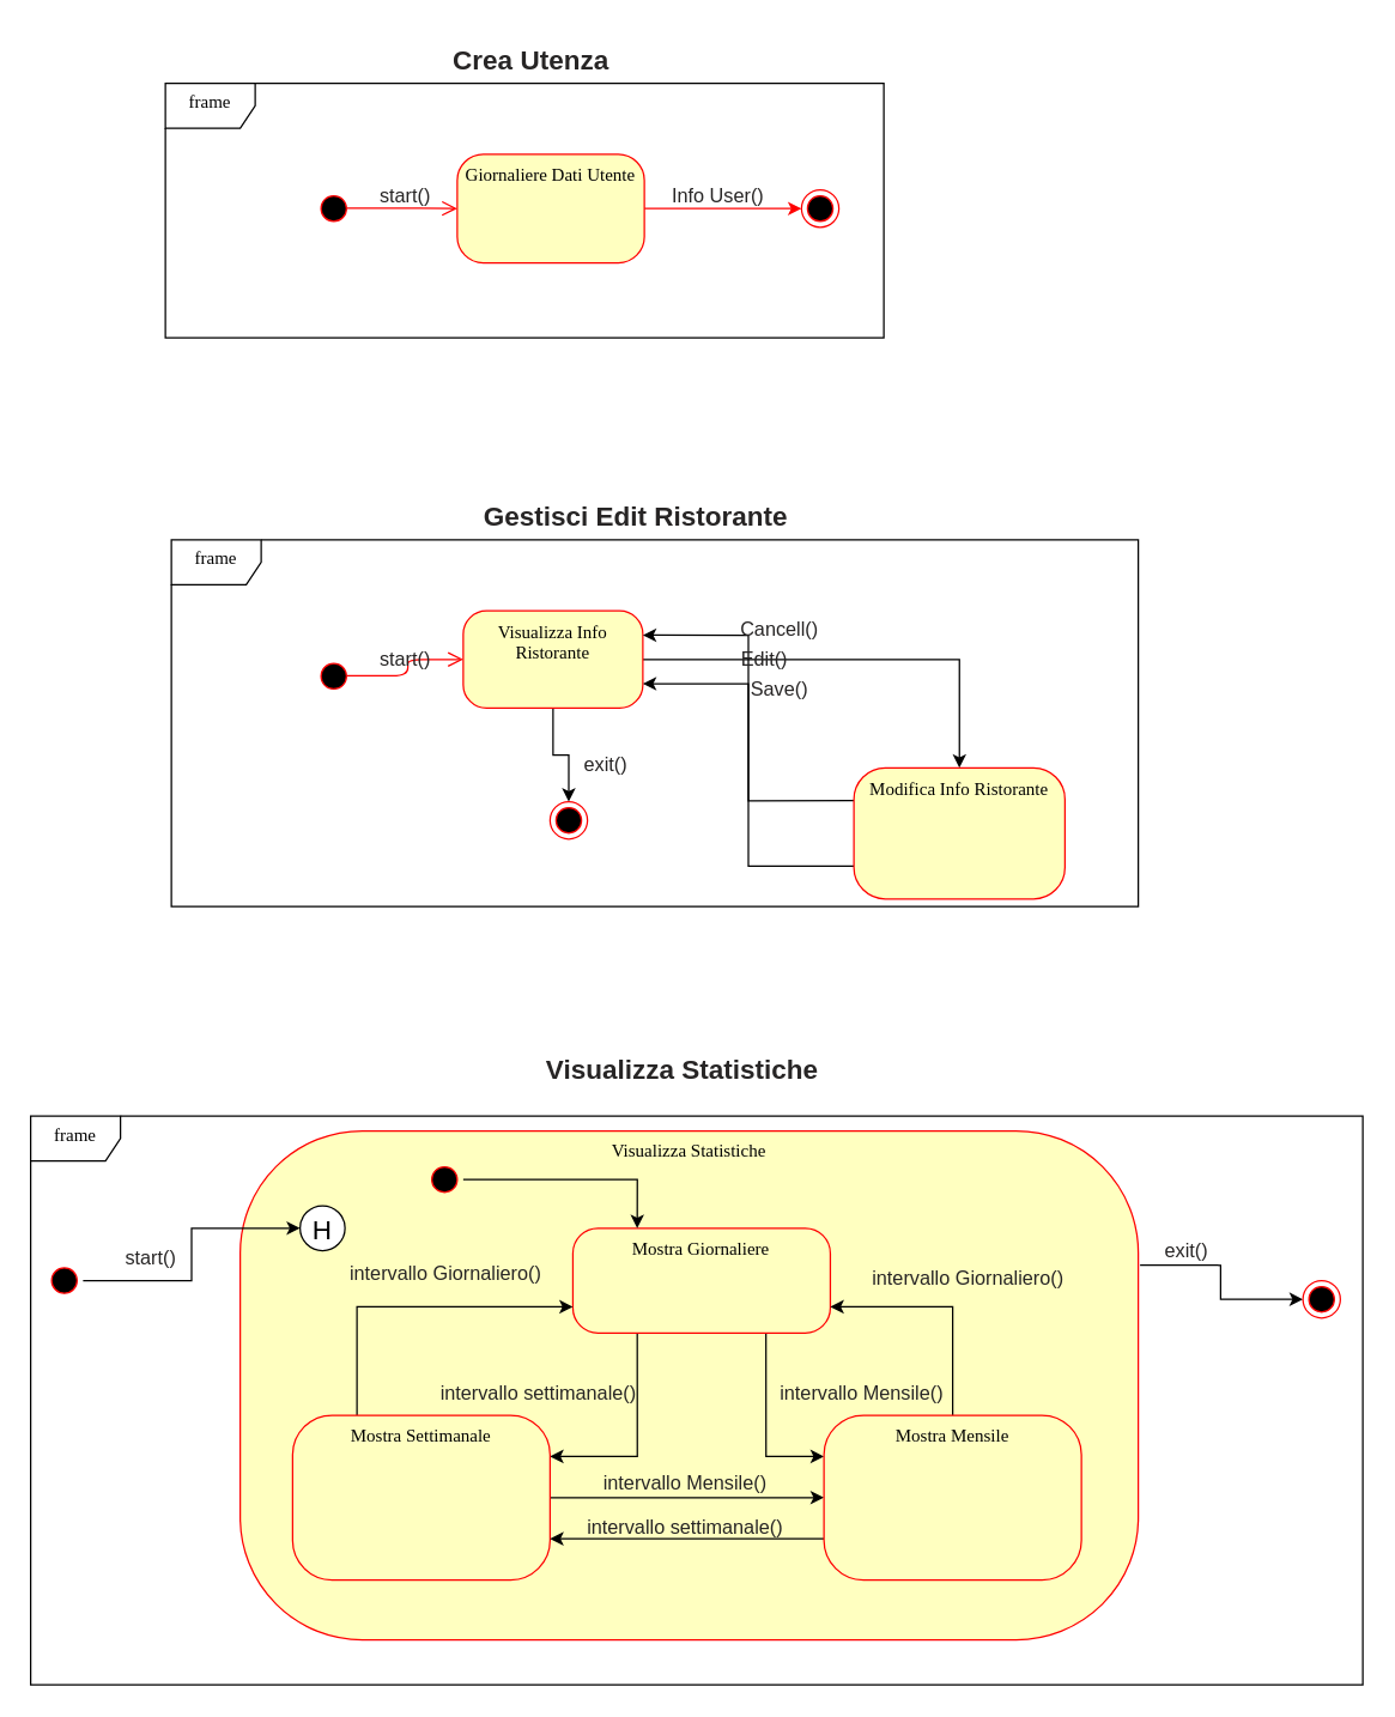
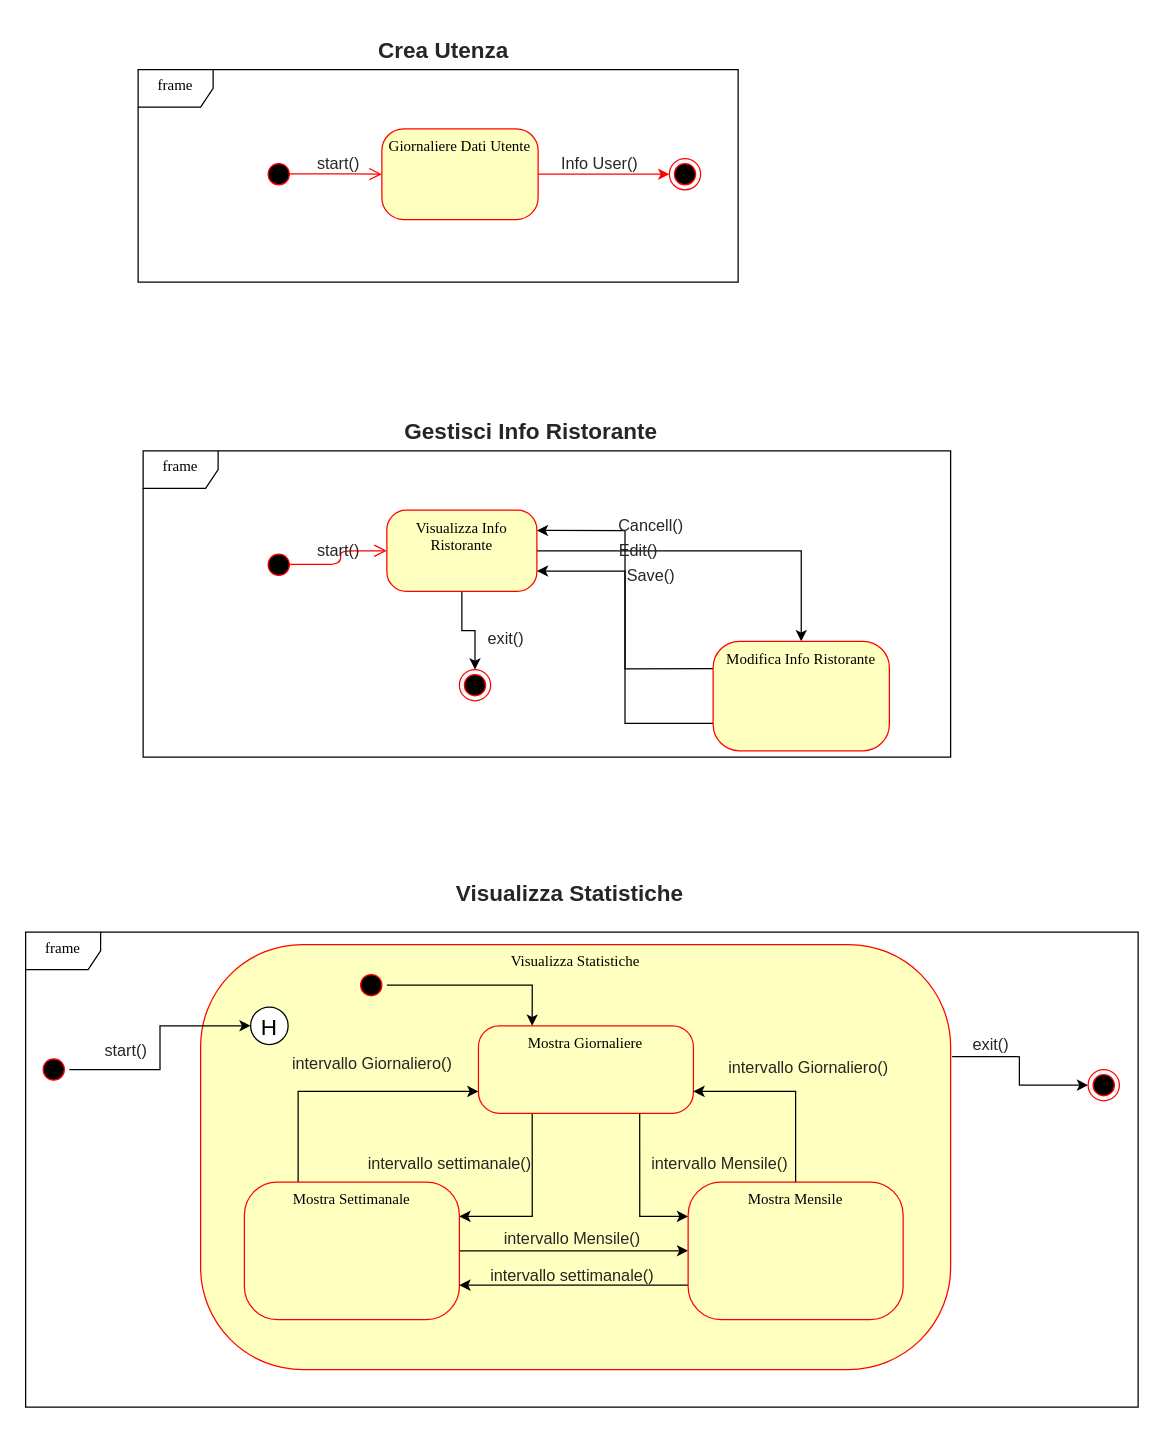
  <mxCell id="0" />
  <mxCell id="1" parent="0" />
  <mxCell id="2" value="frame" style="shape=umlFrame;whiteSpace=wrap;html=1;rounded=1;shadow=0;comic=0;labelBackgroundColor=none;strokeWidth=1;fontFamily=Verdana;fontSize=12;align=center;spacingTop=-5;" parent="1" vertex="1"><mxGeometry x="110" y="55" width="480" height="170" as="geometry" /></mxCell>
  <mxCell id="3" style="edgeStyle=orthogonalEdgeStyle;rounded=0;orthogonalLoop=1;jettySize=auto;html=1;exitX=1;exitY=0.5;exitDx=0;exitDy=0;entryX=0;entryY=0.5;entryDx=0;entryDy=0;fontColor=#FF0000;strokeColor=#FF0000;" parent="1" source="4" target="6" edge="1"><mxGeometry relative="1" as="geometry" /></mxCell>
  <mxCell id="4" value="Giornaliere Dati Utente" style="rounded=1;whiteSpace=wrap;html=1;arcSize=24;fillColor=#ffffc0;strokeColor=#ff0000;shadow=0;comic=0;labelBackgroundColor=none;fontFamily=Verdana;fontSize=12;fontColor=#000000;align=center;verticalAlign=top;" parent="1" vertex="1"><mxGeometry x="305" y="102.5" width="125" height="72.5" as="geometry" /></mxCell>
  <mxCell id="5" value="" style="ellipse;html=1;shape=startState;fillColor=#000000;strokeColor=#ff0000;rounded=1;shadow=0;comic=0;labelBackgroundColor=none;fontFamily=Verdana;fontSize=12;fontColor=#000000;align=center;direction=south;" parent="1" vertex="1"><mxGeometry x="210" y="126.25" width="25" height="25" as="geometry" /></mxCell>
  <mxCell id="6" value="" style="ellipse;html=1;shape=endState;fillColor=#000000;strokeColor=#ff0000;rounded=1;shadow=0;comic=0;labelBackgroundColor=none;fontFamily=Verdana;fontSize=12;fontColor=#000000;align=center;" parent="1" vertex="1"><mxGeometry x="535" y="126.25" width="25" height="25" as="geometry" /></mxCell>
  <mxCell id="7" style="edgeStyle=orthogonalEdgeStyle;html=1;exitX=0.489;exitY=0.147;entryX=0;entryY=0.5;labelBackgroundColor=none;endArrow=open;endSize=8;strokeColor=#ff0000;fontFamily=Verdana;fontSize=12;align=left;exitDx=0;exitDy=0;entryDx=0;entryDy=0;exitPerimeter=0;" parent="1" source="5" target="4" edge="1"><mxGeometry relative="1" as="geometry"><mxPoint x="580" y="-35" as="sourcePoint" /><mxPoint x="740" y="-35" as="targetPoint" /></mxGeometry></mxCell>
  <mxCell id="8" value="&lt;font color=&quot;#272525&quot; style=&quot;font-size: 13px;&quot;&gt;start()&lt;/font&gt;" style="text;html=1;align=center;verticalAlign=middle;resizable=0;points=[];autosize=1;strokeColor=none;fillColor=none;fontColor=#FF0000;fontSize=13;" parent="1" vertex="1"><mxGeometry x="240" y="115" width="60" height="30" as="geometry" /></mxCell>
  <mxCell id="9" value="&lt;font color=&quot;#272525&quot; style=&quot;font-size: 13px;&quot;&gt;Info User()&lt;/font&gt;" style="text;html=1;align=center;verticalAlign=middle;resizable=0;points=[];autosize=1;strokeColor=none;fillColor=none;fontColor=#FF0000;fontSize=13;" parent="1" vertex="1"><mxGeometry x="429" y="115" width="100" height="30" as="geometry" /></mxCell>
  <mxCell id="10" value="&lt;font color=&quot;#272525&quot; style=&quot;font-size: 18px;&quot;&gt;Crea Utenza&lt;/font&gt;" style="text;html=1;align=center;verticalAlign=middle;resizable=0;points=[];autosize=1;strokeColor=none;fillColor=none;fontColor=#FF0000;fontSize=18;fontStyle=1" parent="1" vertex="1"><mxGeometry x="289" y="20" width="130" height="40" as="geometry" /></mxCell>
  <mxCell id="11" value="frame" style="shape=umlFrame;whiteSpace=wrap;html=1;rounded=1;shadow=0;comic=0;labelBackgroundColor=none;strokeWidth=1;fontFamily=Verdana;fontSize=12;align=center;spacingTop=-5;" parent="1" vertex="1"><mxGeometry x="114" y="360" width="646" height="245" as="geometry" /></mxCell>
  <mxCell id="12" style="edgeStyle=orthogonalEdgeStyle;rounded=0;orthogonalLoop=1;jettySize=auto;html=1;exitX=1;exitY=0.5;exitDx=0;exitDy=0;fontSize=18;" parent="1" source="14" target="22" edge="1"><mxGeometry relative="1" as="geometry" /></mxCell>
  <mxCell id="13" style="edgeStyle=orthogonalEdgeStyle;rounded=0;orthogonalLoop=1;jettySize=auto;html=1;exitX=0.5;exitY=1;exitDx=0;exitDy=0;entryX=0.5;entryY=0;entryDx=0;entryDy=0;fontSize=18;" parent="1" source="14" target="16" edge="1"><mxGeometry relative="1" as="geometry" /></mxCell>
  <mxCell id="14" value="Visualizza Info Ristorante" style="rounded=1;whiteSpace=wrap;html=1;arcSize=24;fillColor=#ffffc0;strokeColor=#ff0000;shadow=0;comic=0;labelBackgroundColor=none;fontFamily=Verdana;fontSize=12;fontColor=#000000;align=center;horizontal=1;verticalAlign=top;" parent="1" vertex="1"><mxGeometry x="309" y="407.5" width="120" height="65" as="geometry" /></mxCell>
  <mxCell id="15" value="" style="ellipse;html=1;shape=startState;fillColor=#000000;strokeColor=#ff0000;rounded=1;shadow=0;comic=0;labelBackgroundColor=none;fontFamily=Verdana;fontSize=12;fontColor=#000000;align=center;direction=south;" parent="1" vertex="1"><mxGeometry x="210" y="438.75" width="25" height="25" as="geometry" /></mxCell>
  <mxCell id="16" value="" style="ellipse;html=1;shape=endState;fillColor=#000000;strokeColor=#ff0000;rounded=1;shadow=0;comic=0;labelBackgroundColor=none;fontFamily=Verdana;fontSize=12;fontColor=#000000;align=center;" parent="1" vertex="1"><mxGeometry x="367" y="535" width="25" height="25" as="geometry" /></mxCell>
  <mxCell id="17" style="edgeStyle=orthogonalEdgeStyle;html=1;exitX=0.489;exitY=0.147;entryX=0;entryY=0.5;labelBackgroundColor=none;endArrow=open;endSize=8;strokeColor=#ff0000;fontFamily=Verdana;fontSize=12;align=left;exitDx=0;exitDy=0;entryDx=0;entryDy=0;exitPerimeter=0;" parent="1" source="15" target="14" edge="1"><mxGeometry relative="1" as="geometry"><mxPoint x="584" y="270" as="sourcePoint" /><mxPoint x="744" y="270" as="targetPoint" /></mxGeometry></mxCell>
  <mxCell id="18" value="&lt;font color=&quot;#272525&quot; style=&quot;font-size: 13px;&quot;&gt;start()&lt;/font&gt;" style="text;html=1;align=center;verticalAlign=middle;resizable=0;points=[];autosize=1;strokeColor=none;fillColor=none;fontColor=#FF0000;fontSize=13;" parent="1" vertex="1"><mxGeometry x="240" y="425" width="60" height="30" as="geometry" /></mxCell>
- <mxCell id="19" value="&lt;font color=&quot;#272525&quot; style=&quot;font-size: 18px;&quot;&gt;Gestisci Edit Ristorante&lt;/font&gt;" style="text;html=1;align=center;verticalAlign=middle;resizable=0;points=[];autosize=1;strokeColor=none;fillColor=none;fontColor=#FF0000;fontSize=18;fontStyle=1" parent="1" vertex="1"><mxGeometry x="309" y="325" width="230" height="40" as="geometry" /></mxCell>
+ <mxCell id="19" value="&lt;font color=&quot;#272525&quot; style=&quot;font-size: 18px;&quot;&gt;Gestisci Info Ristorante&lt;/font&gt;" style="text;html=1;align=center;verticalAlign=middle;resizable=0;points=[];autosize=1;strokeColor=none;fillColor=none;fontColor=#FF0000;fontSize=18;fontStyle=1" parent="1" vertex="1"><mxGeometry x="309" y="325" width="230" height="40" as="geometry" /></mxCell>
  <mxCell id="20" style="edgeStyle=orthogonalEdgeStyle;rounded=0;orthogonalLoop=1;jettySize=auto;html=1;exitX=0;exitY=0.25;exitDx=0;exitDy=0;entryX=1;entryY=0.25;entryDx=0;entryDy=0;fontSize=18;" parent="1" source="22" target="14" edge="1"><mxGeometry relative="1" as="geometry" /></mxCell>
  <mxCell id="21" style="edgeStyle=orthogonalEdgeStyle;rounded=0;orthogonalLoop=1;jettySize=auto;html=1;exitX=0;exitY=0.75;exitDx=0;exitDy=0;entryX=1;entryY=0.75;entryDx=0;entryDy=0;fontSize=18;" parent="1" source="22" target="14" edge="1"><mxGeometry relative="1" as="geometry" /></mxCell>
  <mxCell id="22" value="Modifica Info Ristorante" style="rounded=1;whiteSpace=wrap;html=1;arcSize=24;fillColor=#ffffc0;strokeColor=#ff0000;shadow=0;comic=0;labelBackgroundColor=none;fontFamily=Verdana;fontSize=12;fontColor=#000000;align=center;verticalAlign=top;" parent="1" vertex="1"><mxGeometry x="570" y="512.5" width="141" height="87.5" as="geometry" /></mxCell>
  <mxCell id="23" value="&lt;font color=&quot;#272525&quot; style=&quot;font-size: 13px;&quot;&gt;Cancell()&lt;/font&gt;" style="text;html=1;align=center;verticalAlign=middle;resizable=0;points=[];autosize=1;strokeColor=none;fillColor=none;fontColor=#FF0000;fontSize=13;" parent="1" vertex="1"><mxGeometry x="480" y="405" width="80" height="30" as="geometry" /></mxCell>
  <mxCell id="24" value="&lt;font color=&quot;#272525&quot; style=&quot;font-size: 13px;&quot;&gt;Edit()&lt;/font&gt;" style="text;html=1;align=center;verticalAlign=middle;resizable=0;points=[];autosize=1;strokeColor=none;fillColor=none;fontColor=#FF0000;fontSize=13;" parent="1" vertex="1"><mxGeometry x="485" y="425" width="50" height="30" as="geometry" /></mxCell>
  <mxCell id="25" value="&lt;font color=&quot;#272525&quot; style=&quot;font-size: 13px;&quot;&gt;Save()&lt;/font&gt;" style="text;html=1;align=center;verticalAlign=middle;resizable=0;points=[];autosize=1;strokeColor=none;fillColor=none;fontColor=#FF0000;fontSize=13;" parent="1" vertex="1"><mxGeometry x="490" y="445" width="60" height="30" as="geometry" /></mxCell>
  <mxCell id="26" value="&lt;font color=&quot;#272525&quot; style=&quot;font-size: 13px;&quot;&gt;exit()&lt;/font&gt;" style="text;html=1;align=center;verticalAlign=middle;resizable=0;points=[];autosize=1;strokeColor=none;fillColor=none;fontColor=#FF0000;fontSize=13;" parent="1" vertex="1"><mxGeometry x="379" y="495" width="50" height="30" as="geometry" /></mxCell>
  <mxCell id="27" style="edgeStyle=orthogonalEdgeStyle;rounded=0;orthogonalLoop=1;jettySize=auto;html=1;exitX=1.002;exitY=0.264;exitDx=0;exitDy=0;entryX=0;entryY=0.5;entryDx=0;entryDy=0;fontSize=15;exitPerimeter=0;" parent="1" source="28" target="31" edge="1"><mxGeometry relative="1" as="geometry" /></mxCell>
  <mxCell id="28" value="Visualizza Statistiche" style="rounded=1;whiteSpace=wrap;html=1;arcSize=24;fillColor=#ffffc0;strokeColor=#ff0000;shadow=0;comic=0;labelBackgroundColor=none;fontFamily=Verdana;fontSize=12;fontColor=#000000;align=center;horizontal=1;verticalAlign=top;" parent="1" vertex="1"><mxGeometry x="160" y="755" width="600" height="340" as="geometry" /></mxCell>
  <mxCell id="29" style="edgeStyle=orthogonalEdgeStyle;rounded=0;orthogonalLoop=1;jettySize=auto;html=1;exitX=0.5;exitY=0;exitDx=0;exitDy=0;entryX=0;entryY=0.5;entryDx=0;entryDy=0;fontSize=15;" parent="1" source="30" target="34" edge="1"><mxGeometry relative="1" as="geometry" /></mxCell>
  <mxCell id="30" value="" style="ellipse;html=1;shape=startState;fillColor=#000000;strokeColor=#ff0000;rounded=1;shadow=0;comic=0;labelBackgroundColor=none;fontFamily=Verdana;fontSize=15;fontColor=#000000;align=center;direction=south;" parent="1" vertex="1"><mxGeometry x="30" y="842.5" width="25" height="25" as="geometry" /></mxCell>
  <mxCell id="31" value="" style="ellipse;html=1;shape=endState;fillColor=#000000;strokeColor=#ff0000;rounded=1;shadow=0;comic=0;labelBackgroundColor=none;fontFamily=Verdana;fontSize=12;fontColor=#000000;align=center;" parent="1" vertex="1"><mxGeometry x="870" y="855" width="25" height="25" as="geometry" /></mxCell>
  <mxCell id="32" value="&lt;font color=&quot;#272525&quot; style=&quot;font-size: 13px;&quot;&gt;start()&lt;/font&gt;" style="text;html=1;align=center;verticalAlign=middle;resizable=0;points=[];autosize=1;strokeColor=none;fillColor=none;fontColor=#FF0000;fontSize=13;" parent="1" vertex="1"><mxGeometry x="70" y="825" width="60" height="30" as="geometry" /></mxCell>
  <mxCell id="33" value="&lt;font color=&quot;#272525&quot; style=&quot;font-size: 18px;&quot;&gt;Visualizza Statistiche&lt;/font&gt;" style="text;html=1;align=center;verticalAlign=middle;resizable=0;points=[];autosize=1;strokeColor=none;fillColor=none;fontColor=#FF0000;fontSize=18;fontStyle=1" parent="1" vertex="1"><mxGeometry x="350" y="695" width="210" height="40" as="geometry" /></mxCell>
  <mxCell id="34" value="H" style="ellipse;fontSize=18;" parent="1" vertex="1"><mxGeometry x="200" y="805" width="30" height="30" as="geometry" /></mxCell>
  <mxCell id="35" style="edgeStyle=orthogonalEdgeStyle;rounded=0;orthogonalLoop=1;jettySize=auto;html=1;exitX=0.25;exitY=1;exitDx=0;exitDy=0;entryX=1;entryY=0.25;entryDx=0;entryDy=0;fontSize=15;" parent="1" source="37" target="40" edge="1"><mxGeometry relative="1" as="geometry" /></mxCell>
  <mxCell id="36" style="edgeStyle=orthogonalEdgeStyle;rounded=0;orthogonalLoop=1;jettySize=auto;html=1;exitX=0.75;exitY=1;exitDx=0;exitDy=0;entryX=0;entryY=0.25;entryDx=0;entryDy=0;fontSize=15;" parent="1" source="37" target="43" edge="1"><mxGeometry relative="1" as="geometry" /></mxCell>
  <mxCell id="37" value="Mostra Giornaliere" style="rounded=1;whiteSpace=wrap;html=1;arcSize=24;fillColor=#ffffc0;strokeColor=#ff0000;shadow=0;comic=0;labelBackgroundColor=none;fontFamily=Verdana;fontSize=12;fontColor=#000000;align=center;horizontal=1;verticalAlign=top;" parent="1" vertex="1"><mxGeometry x="382.25" y="820" width="172" height="70" as="geometry" /></mxCell>
  <mxCell id="38" style="edgeStyle=orthogonalEdgeStyle;rounded=0;orthogonalLoop=1;jettySize=auto;html=1;exitX=1;exitY=0.5;exitDx=0;exitDy=0;entryX=0;entryY=0.5;entryDx=0;entryDy=0;fontSize=15;" parent="1" source="40" target="43" edge="1"><mxGeometry relative="1" as="geometry" /></mxCell>
  <mxCell id="39" style="edgeStyle=orthogonalEdgeStyle;rounded=0;orthogonalLoop=1;jettySize=auto;html=1;exitX=0.25;exitY=0;exitDx=0;exitDy=0;entryX=0;entryY=0.75;entryDx=0;entryDy=0;fontSize=15;" parent="1" source="40" target="37" edge="1"><mxGeometry relative="1" as="geometry" /></mxCell>
  <mxCell id="40" value="Mostra Settimanale" style="rounded=1;whiteSpace=wrap;html=1;arcSize=24;fillColor=#ffffc0;strokeColor=#ff0000;shadow=0;comic=0;labelBackgroundColor=none;fontFamily=Verdana;fontSize=12;fontColor=#000000;align=center;horizontal=1;verticalAlign=top;" parent="1" vertex="1"><mxGeometry x="195" y="945" width="172" height="110" as="geometry" /></mxCell>
  <mxCell id="41" style="edgeStyle=orthogonalEdgeStyle;rounded=0;orthogonalLoop=1;jettySize=auto;html=1;exitX=0.5;exitY=0;exitDx=0;exitDy=0;entryX=1;entryY=0.75;entryDx=0;entryDy=0;fontSize=15;" parent="1" source="43" target="37" edge="1"><mxGeometry relative="1" as="geometry" /></mxCell>
  <mxCell id="42" style="edgeStyle=orthogonalEdgeStyle;rounded=0;orthogonalLoop=1;jettySize=auto;html=1;exitX=0;exitY=0.75;exitDx=0;exitDy=0;entryX=1;entryY=0.75;entryDx=0;entryDy=0;fontSize=15;" parent="1" source="43" target="40" edge="1"><mxGeometry relative="1" as="geometry" /></mxCell>
  <mxCell id="43" value="Mostra Mensile" style="rounded=1;whiteSpace=wrap;html=1;arcSize=24;fillColor=#ffffc0;strokeColor=#ff0000;shadow=0;comic=0;labelBackgroundColor=none;fontFamily=Verdana;fontSize=12;fontColor=#000000;align=center;horizontal=1;verticalAlign=top;" parent="1" vertex="1"><mxGeometry x="550" y="945" width="172" height="110" as="geometry" /></mxCell>
  <mxCell id="44" style="edgeStyle=orthogonalEdgeStyle;rounded=0;orthogonalLoop=1;jettySize=auto;html=1;exitX=0.5;exitY=0;exitDx=0;exitDy=0;entryX=0.25;entryY=0;entryDx=0;entryDy=0;fontSize=15;" parent="1" source="45" target="37" edge="1"><mxGeometry relative="1" as="geometry" /></mxCell>
  <mxCell id="45" value="" style="ellipse;html=1;shape=startState;fillColor=#000000;strokeColor=#ff0000;rounded=1;shadow=0;comic=0;labelBackgroundColor=none;fontFamily=Verdana;fontSize=15;fontColor=#000000;align=center;direction=south;" parent="1" vertex="1"><mxGeometry x="284" y="775" width="25" height="25" as="geometry" /></mxCell>
  <mxCell id="46" value="&lt;font color=&quot;#272525&quot; style=&quot;font-size: 13px;&quot;&gt;exit()&lt;/font&gt;" style="text;html=1;align=center;verticalAlign=middle;resizable=0;points=[];autosize=1;strokeColor=none;fillColor=none;fontColor=#FF0000;fontSize=13;" parent="1" vertex="1"><mxGeometry x="767" y="820" width="50" height="30" as="geometry" /></mxCell>
  <mxCell id="47" value="&lt;font color=&quot;#272525&quot; style=&quot;font-size: 13px;&quot;&gt;intervallo settimanale()&lt;/font&gt;" style="text;html=1;align=center;verticalAlign=middle;resizable=0;points=[];autosize=1;strokeColor=none;fillColor=none;fontColor=#FF0000;fontSize=13;" parent="1" vertex="1"><mxGeometry x="284" y="915" width="150" height="30" as="geometry" /></mxCell>
  <mxCell id="48" value="&lt;font color=&quot;#272525&quot; style=&quot;font-size: 13px;&quot;&gt;intervallo settimanale()&lt;/font&gt;" style="text;html=1;align=center;verticalAlign=middle;resizable=0;points=[];autosize=1;strokeColor=none;fillColor=none;fontColor=#FF0000;fontSize=13;" parent="1" vertex="1"><mxGeometry x="382.25" y="1005" width="150" height="30" as="geometry" /></mxCell>
  <mxCell id="49" value="&lt;font color=&quot;#272525&quot; style=&quot;font-size: 13px;&quot;&gt;intervallo Mensile()&lt;/font&gt;" style="text;html=1;align=center;verticalAlign=middle;resizable=0;points=[];autosize=1;strokeColor=none;fillColor=none;fontColor=#FF0000;fontSize=13;" parent="1" vertex="1"><mxGeometry x="392.25" y="975" width="130" height="30" as="geometry" /></mxCell>
  <mxCell id="50" value="&lt;font color=&quot;#272525&quot; style=&quot;font-size: 13px;&quot;&gt;intervallo Mensile()&lt;/font&gt;" style="text;html=1;align=center;verticalAlign=middle;resizable=0;points=[];autosize=1;strokeColor=none;fillColor=none;fontColor=#FF0000;fontSize=13;" parent="1" vertex="1"><mxGeometry x="510" y="915" width="130" height="30" as="geometry" /></mxCell>
  <mxCell id="51" value="&lt;font color=&quot;#272525&quot; style=&quot;font-size: 13px;&quot;&gt;intervallo Giornaliero()&lt;/font&gt;" style="text;html=1;align=center;verticalAlign=middle;resizable=0;points=[];autosize=1;strokeColor=none;fillColor=none;fontColor=#FF0000;fontSize=13;" parent="1" vertex="1"><mxGeometry x="571" y="837.5" width="150" height="30" as="geometry" /></mxCell>
  <mxCell id="52" value="&lt;font color=&quot;#272525&quot; style=&quot;font-size: 13px;&quot;&gt;intervallo Giornaliero()&lt;/font&gt;" style="text;html=1;align=center;verticalAlign=middle;resizable=0;points=[];autosize=1;strokeColor=none;fillColor=none;fontColor=#FF0000;fontSize=13;" parent="1" vertex="1"><mxGeometry x="221.5" y="835" width="150" height="30" as="geometry" /></mxCell>
  <mxCell id="53" value="frame" style="shape=umlFrame;whiteSpace=wrap;html=1;rounded=1;shadow=0;comic=0;labelBackgroundColor=none;strokeWidth=1;fontFamily=Verdana;fontSize=12;align=center;spacingTop=-5;" parent="1" vertex="1"><mxGeometry x="20" y="745" width="890" height="380" as="geometry" /></mxCell>
